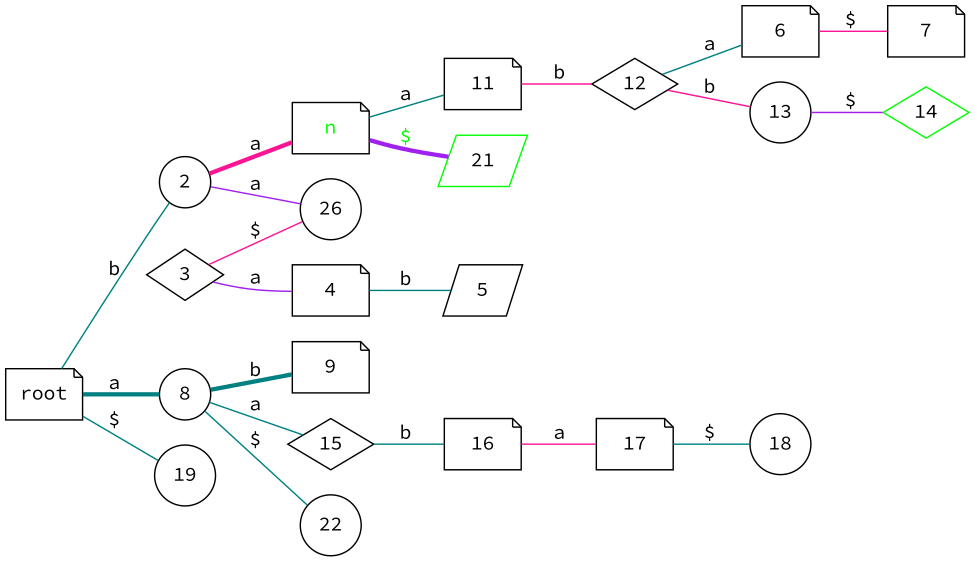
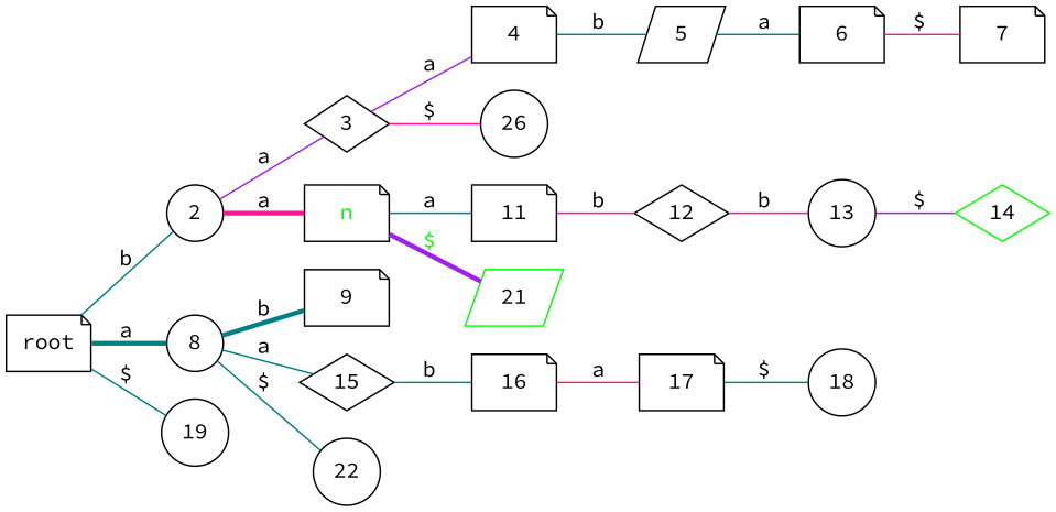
  graph {
    fontname="Source Code Pro"
    rankdir=LR
    node [fontname="Source Code Pro" shape=note]
    edge [color=teal fontname="Source Code Pro"]
    n1 [label=root]
    2 [shape=circle]
    8 [shape=circle]
    19 [shape=circle]
    3 [shape=diamond]
    n6 [fontcolor=green label=n]
    9
    15 [shape=diamond]
    22 [shape=circle]
    4
    n11 [label=26 shape=circle]
    5 [shape=parallelogram]
    6
    7
    16
    11
    21 [color=green shape=parallelogram]
    12 [shape=diamond]
    13 [shape=circle]
    14 [color=green shape=diamond]
    17
    18 [shape=circle]
    n1 -- 2 [label=b]
    n1 -- 8 [label=a penwidth=3.0]
    n1 -- 19 [label="$"]
-   2 -- n11 [color=purple label=a]
+   2 -- 3 [color=purple label=a]
    2 -- n6 [color=deeppink label=a penwidth=3.0]
    8 -- 9 [label=b penwidth=3.0]
    8 -- 15 [label=a]
    8 -- 22 [label="$"]
    3 -- 4 [color=purple label=a]
    3 -- n11 [color=deeppink label="$"]
    n6 -- 11 [label=a]
    n6 -- 21 [color=purple fontcolor=green label="$" penwidth=3.0]
    15 -- 16 [label=b]
    4 -- 5 [label=b]
-   12 -- 6 [label=a]
+   5 -- 6 [label=a]
    6 -- 7 [color=deeppink label="$"]
    16 -- 17 [color=deeppink label=a]
    11 -- 12 [color=deeppink label=b]
    12 -- 13 [color=deeppink label=b]
    13 -- 14 [color=purple label="$"]
    17 -- 18 [label="$"]
  }
